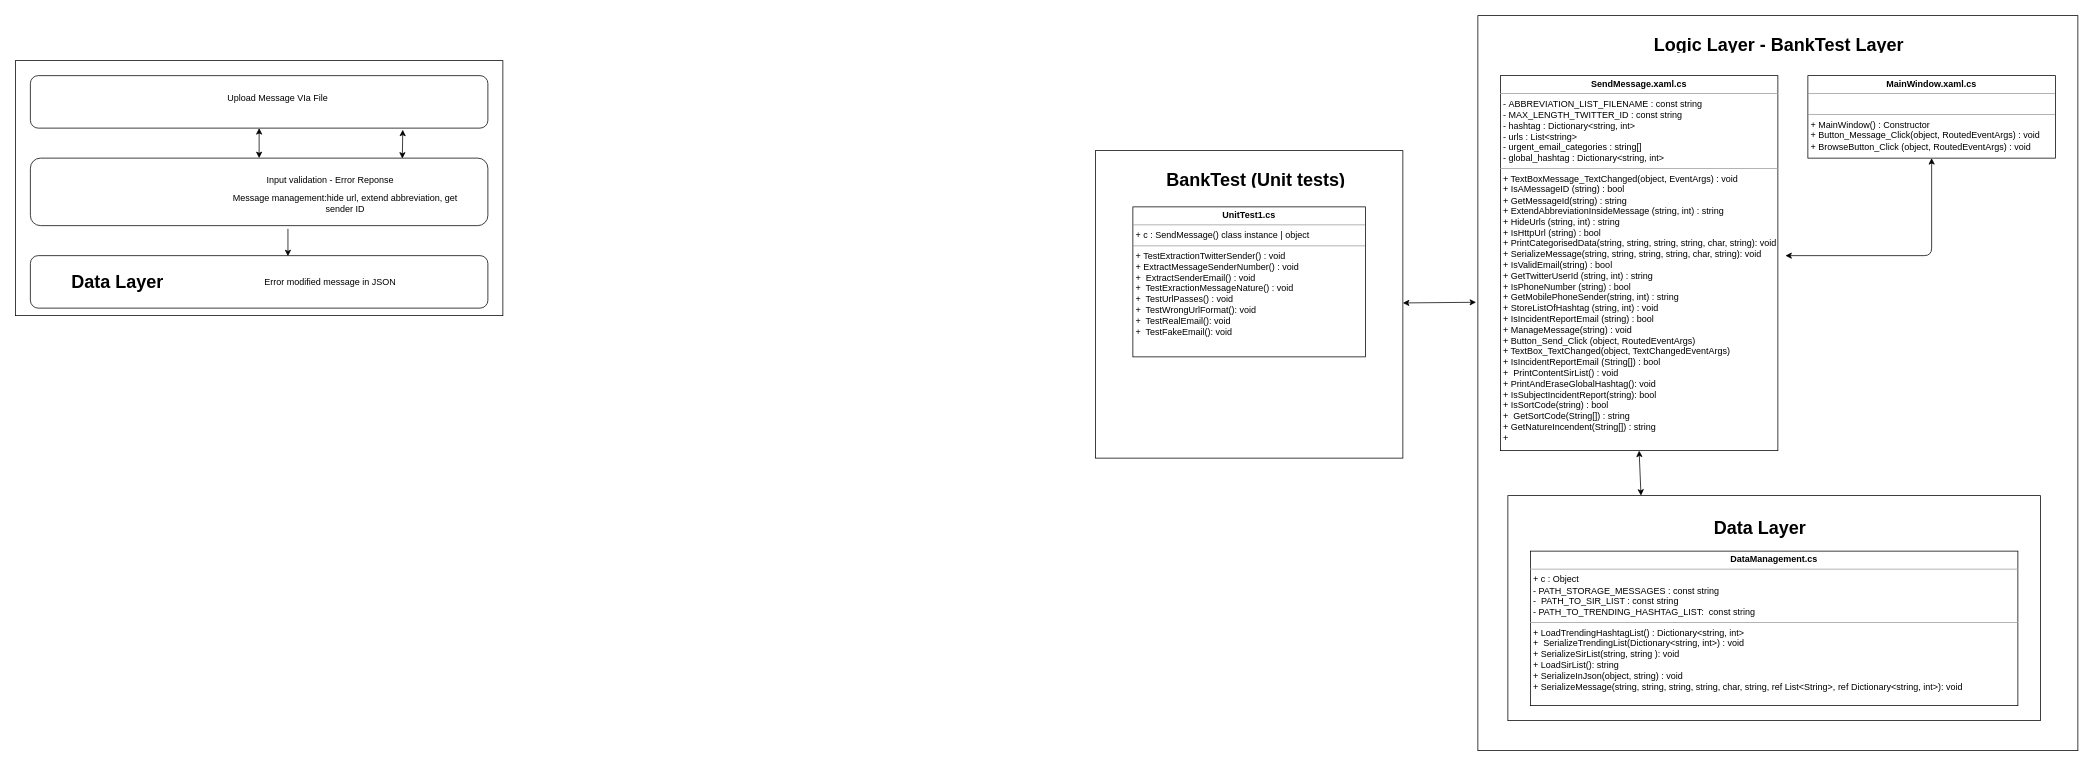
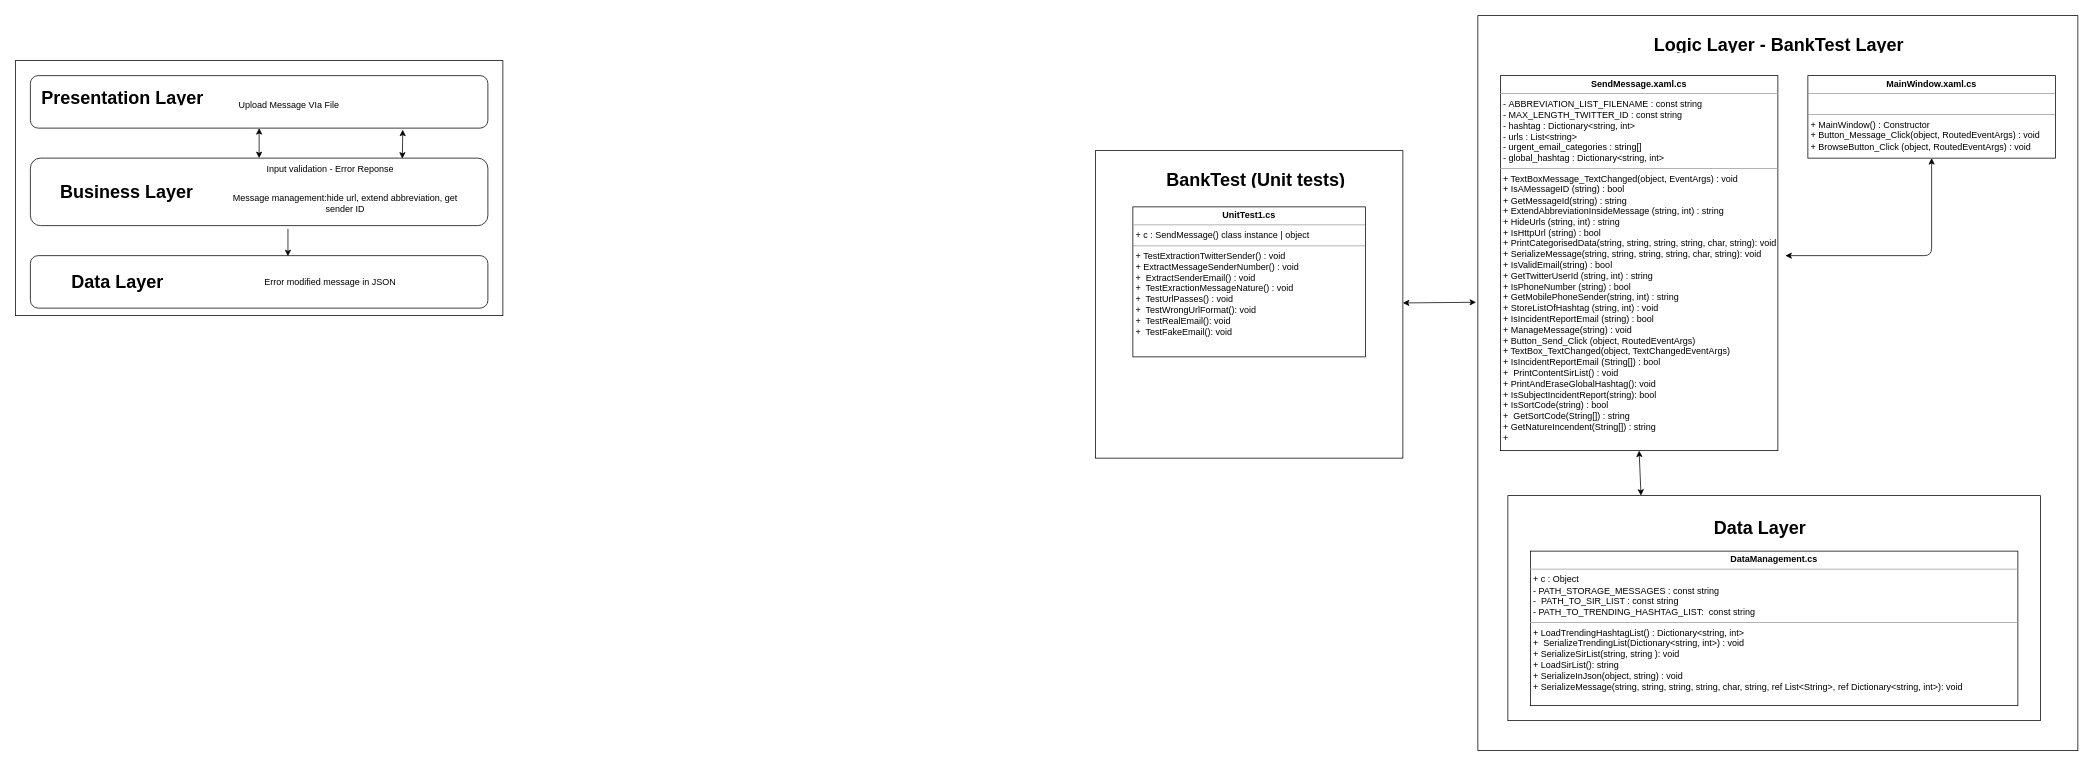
  <mxCell id="0" />
  <mxCell id="1" parent="0" />
  <mxCell id="2" value="" style="rounded=0;whiteSpace=wrap;html=1;" parent="1" vertex="1"><mxGeometry x="20" y="80" width="650" height="340" as="geometry" /></mxCell>
  <mxCell id="3" value="" style="rounded=1;whiteSpace=wrap;html=1;" parent="1" vertex="1"><mxGeometry x="40" y="100" width="610" height="70" as="geometry" /></mxCell>
  <mxCell id="4" value="" style="rounded=1;whiteSpace=wrap;html=1;" parent="1" vertex="1"><mxGeometry x="40" y="210" width="610" height="90" as="geometry" /></mxCell>
  <mxCell id="5" value="" style="rounded=1;whiteSpace=wrap;html=1;" parent="1" vertex="1"><mxGeometry x="40" y="340" width="610" height="70" as="geometry" /></mxCell>
+ <mxCell id="6" value="&lt;h1&gt;Presentation Layer&lt;/h1&gt;&lt;p&gt;&lt;br&gt;&lt;/p&gt;" style="text;html=1;strokeColor=none;fillColor=none;spacing=5;spacingTop=-20;whiteSpace=wrap;overflow=hidden;rounded=0;" parent="1" vertex="1"><mxGeometry x="50" y="110" width="240" height="30" as="geometry" /></mxCell>
+ <mxCell id="7" value="&lt;h1&gt;Business Layer&lt;/h1&gt;" style="text;html=1;strokeColor=none;fillColor=none;spacing=5;spacingTop=-20;whiteSpace=wrap;overflow=hidden;rounded=0;" parent="1" vertex="1"><mxGeometry x="75" y="235" width="190" height="40" as="geometry" /></mxCell>
  <mxCell id="8" value="&lt;h1&gt;Data Layer&lt;/h1&gt;" style="text;html=1;strokeColor=none;fillColor=none;spacing=5;spacingTop=-20;whiteSpace=wrap;overflow=hidden;rounded=0;" parent="1" vertex="1"><mxGeometry x="90" y="355" width="140" height="40" as="geometry" /></mxCell>
- <mxCell id="9" value="Upload Message VIa File" style="text;html=1;strokeColor=none;fillColor=none;align=center;verticalAlign=middle;whiteSpace=wrap;rounded=0;" parent="1" vertex="1"><mxGeometry x="290" y="120" width="160" height="20" as="geometry" /></mxCell>
- <mxCell id="10" value="Input validation - Error Reponse" style="text;html=1;strokeColor=none;fillColor=none;align=center;verticalAlign=middle;whiteSpace=wrap;rounded=0;" parent="1" vertex="1"><mxGeometry x="300" y="230" width="280" height="20" as="geometry" /></mxCell>
+ <mxCell id="9" value="Upload Message VIa File" style="text;html=1;strokeColor=none;fillColor=none;align=center;verticalAlign=middle;whiteSpace=wrap;rounded=0;" parent="1" vertex="1"><mxGeometry x="305" y="130" width="160" height="20" as="geometry" /></mxCell>
+ <mxCell id="10" value="Input validation - Error Reponse" style="text;html=1;strokeColor=none;fillColor=none;align=center;verticalAlign=middle;whiteSpace=wrap;rounded=0;" parent="1" vertex="1"><mxGeometry x="300" y="215" width="280" height="20" as="geometry" /></mxCell>
  <mxCell id="11" value="Error modified message in JSON" style="text;html=1;strokeColor=none;fillColor=none;align=center;verticalAlign=middle;whiteSpace=wrap;rounded=0;" parent="1" vertex="1"><mxGeometry x="310" y="365" width="260" height="20" as="geometry" /></mxCell>
  <mxCell id="12" value="Message management:hide url, extend abbreviation, get sender ID" style="text;html=1;strokeColor=none;fillColor=none;align=center;verticalAlign=middle;whiteSpace=wrap;rounded=0;" parent="1" vertex="1"><mxGeometry x="300" y="260" width="320" height="20" as="geometry" /></mxCell>
  <mxCell id="13" value="" style="endArrow=classic;startArrow=classic;html=1;exitX=0.5;exitY=0;exitDx=0;exitDy=0;entryX=0.5;entryY=1;entryDx=0;entryDy=0;" parent="1" source="4" target="3" edge="1"><mxGeometry width="50" height="50" relative="1" as="geometry"><mxPoint x="310" y="220" as="sourcePoint" /><mxPoint x="360" y="170" as="targetPoint" /></mxGeometry></mxCell>
  <mxCell id="14" value="" style="endArrow=classic;html=1;entryX=0.563;entryY=0.011;entryDx=0;entryDy=0;entryPerimeter=0;exitX=0.563;exitY=1.047;exitDx=0;exitDy=0;exitPerimeter=0;" parent="1" source="4" target="5" edge="1"><mxGeometry width="50" height="50" relative="1" as="geometry"><mxPoint x="400" y="340" as="sourcePoint" /><mxPoint x="450" y="290" as="targetPoint" /></mxGeometry></mxCell>
  <mxCell id="15" value="" style="endArrow=classic;startArrow=classic;html=1;exitX=0.813;exitY=0.007;exitDx=0;exitDy=0;exitPerimeter=0;entryX=0.814;entryY=1.031;entryDx=0;entryDy=0;entryPerimeter=0;" parent="1" source="4" target="3" edge="1"><mxGeometry width="50" height="50" relative="1" as="geometry"><mxPoint x="510" y="220" as="sourcePoint" /><mxPoint x="560" y="170" as="targetPoint" /></mxGeometry></mxCell>
  <mxCell id="16" value="" style="whiteSpace=wrap;html=1;aspect=fixed;" parent="1" vertex="1"><mxGeometry x="1460" y="200" width="410" height="410" as="geometry" /></mxCell>
  <mxCell id="17" value="&lt;p style=&quot;margin: 0px ; margin-top: 4px ; text-align: center&quot;&gt;&lt;b&gt;UnitTest1.cs&lt;/b&gt;&lt;/p&gt;&lt;hr size=&quot;1&quot;&gt;&lt;p style=&quot;margin: 0px ; margin-left: 4px&quot;&gt;+ c : SendMessage() class instance | object&lt;/p&gt;&lt;hr size=&quot;1&quot;&gt;&lt;p style=&quot;margin: 0px ; margin-left: 4px&quot;&gt;+&amp;nbsp;TestExtractionTwitterSender() : void&lt;/p&gt;&lt;p style=&quot;margin: 0px ; margin-left: 4px&quot;&gt;+&amp;nbsp;ExtractMessageSenderNumber() : void&lt;br&gt;&lt;/p&gt;&lt;p style=&quot;margin: 0px ; margin-left: 4px&quot;&gt;+&amp;nbsp; ExtractSenderEmail() : void&lt;br&gt;&lt;/p&gt;&lt;p style=&quot;margin: 0px ; margin-left: 4px&quot;&gt;+&amp;nbsp; TestExractionMessageNature()&amp;nbsp;: void&lt;br&gt;&lt;/p&gt;&lt;p style=&quot;margin: 0px ; margin-left: 4px&quot;&gt;+&amp;nbsp; TestUrlPasses() : void&lt;/p&gt;&lt;p style=&quot;margin: 0px ; margin-left: 4px&quot;&gt;+&amp;nbsp; TestWrongUrlFormat(): void&lt;br&gt;&lt;/p&gt;&lt;p style=&quot;margin: 0px ; margin-left: 4px&quot;&gt;+&amp;nbsp; TestRealEmail(): void&lt;br&gt;&lt;/p&gt;&lt;p style=&quot;margin: 0px ; margin-left: 4px&quot;&gt;+&amp;nbsp; TestFakeEmail(): void&lt;br&gt;&lt;/p&gt;" style="verticalAlign=top;align=left;overflow=fill;fontSize=12;fontFamily=Helvetica;html=1;" parent="1" vertex="1"><mxGeometry x="1510" y="275" width="310" height="200" as="geometry" /></mxCell>
  <mxCell id="18" value="" style="rounded=0;whiteSpace=wrap;html=1;" parent="1" vertex="1"><mxGeometry x="1970" y="20" width="800" height="980" as="geometry" /></mxCell>
  <mxCell id="19" value="&lt;p style=&quot;margin: 0px ; margin-top: 4px ; text-align: center&quot;&gt;&lt;b&gt;MainWindow.xaml.cs&lt;/b&gt;&lt;br&gt;&lt;/p&gt;&lt;hr size=&quot;1&quot;&gt;&lt;p style=&quot;margin: 0px ; margin-left: 4px&quot;&gt;&lt;br&gt;&lt;/p&gt;&lt;hr size=&quot;1&quot;&gt;&lt;p style=&quot;margin: 0px ; margin-left: 4px&quot;&gt;+&amp;nbsp;MainWindow() : Constructor&lt;/p&gt;&lt;p style=&quot;margin: 0px ; margin-left: 4px&quot;&gt;+ Button_Message_Click(object, RoutedEventArgs) : void&lt;/p&gt;&lt;p style=&quot;margin: 0px ; margin-left: 4px&quot;&gt;+ BrowseButton_Click (object, RoutedEventArgs) : void&lt;/p&gt;&lt;p style=&quot;margin: 0px ; margin-left: 4px&quot;&gt;&lt;br&gt;&lt;/p&gt;" style="verticalAlign=top;align=left;overflow=fill;fontSize=12;fontFamily=Helvetica;html=1;" parent="1" vertex="1"><mxGeometry x="2410" y="100" width="330" height="110" as="geometry" /></mxCell>
  <mxCell id="20" value="&lt;p style=&quot;margin: 0px ; margin-top: 4px ; text-align: center&quot;&gt;&lt;b&gt;SendMessage.xaml.cs&lt;/b&gt;&lt;/p&gt;&lt;hr size=&quot;1&quot;&gt;&lt;p style=&quot;margin: 0px ; margin-left: 4px&quot;&gt;-&amp;nbsp;ABBREVIATION_LIST_FILENAME : const string&lt;/p&gt;&lt;p style=&quot;margin: 0px ; margin-left: 4px&quot;&gt;-&amp;nbsp;MAX_LENGTH_TWITTER_ID : const string&lt;/p&gt;&lt;p style=&quot;margin: 0px ; margin-left: 4px&quot;&gt;&lt;span&gt;- hashtag :&amp;nbsp;Dictionary&amp;lt;string, int&amp;gt;&amp;nbsp;&lt;/span&gt;&lt;br&gt;&lt;/p&gt;&lt;p style=&quot;margin: 0px ; margin-left: 4px&quot;&gt;- urls :&amp;nbsp;List&amp;lt;string&amp;gt;&lt;/p&gt;&lt;p style=&quot;margin: 0px ; margin-left: 4px&quot;&gt;-&amp;nbsp;urgent_email_categories : string[]&lt;/p&gt;&lt;p style=&quot;margin: 0px ; margin-left: 4px&quot;&gt;- global_hashtag : Dictionary&amp;lt;string, int&amp;gt;&lt;/p&gt;&lt;hr size=&quot;1&quot;&gt;&lt;p style=&quot;margin: 0px ; margin-left: 4px&quot;&gt;+ TextBoxMessage_TextChanged(object, EventArgs) : void&lt;/p&gt;&lt;p style=&quot;margin: 0px ; margin-left: 4px&quot;&gt;+ IsAMessageID (string) : bool&lt;/p&gt;&lt;p style=&quot;margin: 0px ; margin-left: 4px&quot;&gt;+&amp;nbsp;GetMessageId(string) : string&lt;/p&gt;&lt;p style=&quot;margin: 0px ; margin-left: 4px&quot;&gt;+ ExtendAbbreviationInsideMessage (string, int) : string&lt;/p&gt;&lt;p style=&quot;margin: 0px ; margin-left: 4px&quot;&gt;+&amp;nbsp;HideUrls (string, int) : string&lt;/p&gt;&lt;p style=&quot;margin: 0px ; margin-left: 4px&quot;&gt;+&amp;nbsp;IsHttpUrl (string) : bool&lt;/p&gt;&lt;p style=&quot;margin: 0px ; margin-left: 4px&quot;&gt;+&amp;nbsp;PrintCategorisedData(string, string, string, string, char, string): void&lt;/p&gt;&lt;p style=&quot;margin: 0px ; margin-left: 4px&quot;&gt;+&amp;nbsp;SerializeMessage(string, string, string, string, char, string): void&lt;/p&gt;&lt;p style=&quot;margin: 0px ; margin-left: 4px&quot;&gt;+ IsValidEmail(string) : bool&lt;/p&gt;&lt;p style=&quot;margin: 0px ; margin-left: 4px&quot;&gt;+ GetTwitterUserId (string, int) : string&lt;/p&gt;&lt;p style=&quot;margin: 0px ; margin-left: 4px&quot;&gt;+ IsPhoneNumber (string) : bool&lt;/p&gt;&lt;p style=&quot;margin: 0px ; margin-left: 4px&quot;&gt;+ GetMobilePhoneSender(string, int) : string&lt;/p&gt;&lt;p style=&quot;margin: 0px ; margin-left: 4px&quot;&gt;+ StoreListOfHashtag (string, int) : void&lt;/p&gt;&lt;p style=&quot;margin: 0px ; margin-left: 4px&quot;&gt;+ IsIncidentReportEmail (string) : bool&lt;/p&gt;&lt;p style=&quot;margin: 0px ; margin-left: 4px&quot;&gt;+ ManageMessage(string) : void&lt;/p&gt;&lt;p style=&quot;margin: 0px ; margin-left: 4px&quot;&gt;+&amp;nbsp;Button_Send_Click (object, RoutedEventArgs)&lt;/p&gt;&lt;p style=&quot;margin: 0px ; margin-left: 4px&quot;&gt;+ TextBox_TextChanged(object, TextChangedEventArgs)&lt;/p&gt;&lt;p style=&quot;margin: 0px ; margin-left: 4px&quot;&gt;+&amp;nbsp;IsIncidentReportEmail (String[]) : bool&lt;/p&gt;&lt;p style=&quot;margin: 0px ; margin-left: 4px&quot;&gt;+&amp;nbsp; PrintContentSirList() : void&lt;/p&gt;&lt;p style=&quot;margin: 0px ; margin-left: 4px&quot;&gt;+&amp;nbsp;PrintAndEraseGlobalHashtag(): void&lt;/p&gt;&lt;p style=&quot;margin: 0px ; margin-left: 4px&quot;&gt;+&amp;nbsp;IsSubjectIncidentReport(string): bool&lt;/p&gt;&lt;p style=&quot;margin: 0px ; margin-left: 4px&quot;&gt;+&amp;nbsp;IsSortCode(string) : bool&lt;/p&gt;&lt;p style=&quot;margin: 0px ; margin-left: 4px&quot;&gt;+&amp;nbsp;&amp;nbsp;GetSortCode(String[]) : string&lt;/p&gt;&lt;p style=&quot;margin: 0px ; margin-left: 4px&quot;&gt;+&amp;nbsp;GetNatureIncendent(String[]) : string&lt;/p&gt;&lt;p style=&quot;margin: 0px ; margin-left: 4px&quot;&gt;+&amp;nbsp;&lt;/p&gt;&lt;p style=&quot;margin: 0px ; margin-left: 4px&quot;&gt;&lt;br&gt;&lt;/p&gt;" style="verticalAlign=top;align=left;overflow=fill;fontSize=12;fontFamily=Helvetica;html=1;" parent="1" vertex="1"><mxGeometry x="2000" y="100" width="370" height="500" as="geometry" /></mxCell>
  <mxCell id="21" value="&lt;h1&gt;BankTest (Unit tests)&lt;br&gt;&lt;/h1&gt;" style="text;html=1;strokeColor=none;fillColor=none;spacing=5;spacingTop=-20;whiteSpace=wrap;overflow=hidden;rounded=0;" parent="1" vertex="1"><mxGeometry x="1550" y="220" width="280" height="30" as="geometry" /></mxCell>
  <mxCell id="22" value="&lt;h1&gt;Logic Layer - BankTest Layer&amp;nbsp;&amp;nbsp;&lt;br&gt;&lt;/h1&gt;" style="text;html=1;strokeColor=none;fillColor=none;spacing=5;spacingTop=-20;whiteSpace=wrap;overflow=hidden;rounded=0;" parent="1" vertex="1"><mxGeometry x="2200" y="40" width="430" height="30" as="geometry" /></mxCell>
  <mxCell id="23" value="" style="rounded=0;whiteSpace=wrap;html=1;" vertex="1" parent="1"><mxGeometry x="2010" y="660" width="710" height="300" as="geometry" /></mxCell>
  <mxCell id="24" value="&lt;h1&gt;Data Layer&lt;/h1&gt;" style="text;html=1;strokeColor=none;fillColor=none;spacing=5;spacingTop=-20;whiteSpace=wrap;overflow=hidden;rounded=0;" vertex="1" parent="1"><mxGeometry x="2280" y="684" width="190" height="40" as="geometry" /></mxCell>
  <mxCell id="25" value="&lt;p style=&quot;margin: 0px ; margin-top: 4px ; text-align: center&quot;&gt;&lt;b&gt;DataManagement.cs&lt;/b&gt;&lt;/p&gt;&lt;hr size=&quot;1&quot;&gt;&lt;p style=&quot;margin: 0px ; margin-left: 4px&quot;&gt;+ c : Object&lt;/p&gt;&lt;p style=&quot;margin: 0px 0px 0px 4px&quot;&gt;-&amp;nbsp;PATH_STORAGE_MESSAGES : const string&lt;/p&gt;&lt;p style=&quot;margin: 0px ; margin-left: 4px&quot;&gt;&lt;span&gt;-&amp;nbsp; PATH_TO_SIR_LIST : const string&lt;/span&gt;&lt;br&gt;&lt;/p&gt;&lt;p style=&quot;margin: 0px ; margin-left: 4px&quot;&gt;- PATH_TO_TRENDING_HASHTAG_LIST:&amp;nbsp; const string&lt;/p&gt;&lt;hr size=&quot;1&quot;&gt;&lt;p style=&quot;margin: 0px ; margin-left: 4px&quot;&gt;+ LoadTrendingHashtagList() :&amp;nbsp;Dictionary&amp;lt;string, int&amp;gt;&lt;/p&gt;&lt;p style=&quot;margin: 0px ; margin-left: 4px&quot;&gt;+ &amp;nbsp;SerializeTrendingList(Dictionary&amp;lt;string, int&amp;gt;) : void&lt;br&gt;&lt;/p&gt;&lt;p style=&quot;margin: 0px ; margin-left: 4px&quot;&gt;&lt;/p&gt;&lt;p style=&quot;margin: 0px ; margin-left: 4px&quot;&gt;&lt;span&gt;+ SerializeSirList(string, string ): void&lt;/span&gt;&lt;br&gt;&lt;/p&gt;&lt;p style=&quot;margin: 0px ; margin-left: 4px&quot;&gt;&lt;span&gt;+ LoadSirList(): string&lt;/span&gt;&lt;/p&gt;&lt;p style=&quot;margin: 0px ; margin-left: 4px&quot;&gt;&lt;span&gt;+ SerializeInJson(object, string) : void&lt;/span&gt;&lt;/p&gt;&lt;p style=&quot;margin: 0px ; margin-left: 4px&quot;&gt;&lt;span&gt;+ SerializeMessage(string, string, string, string, char, string, ref List&amp;lt;String&amp;gt;, ref Dictionary&amp;lt;string, int&amp;gt;&lt;/span&gt;&lt;span&gt;): void&lt;/span&gt;&lt;/p&gt;" style="verticalAlign=top;align=left;overflow=fill;fontSize=12;fontFamily=Helvetica;html=1;" vertex="1" parent="1"><mxGeometry x="2040" y="734" width="650" height="206" as="geometry" /></mxCell>
  <mxCell id="26" value="" style="endArrow=classic;startArrow=classic;html=1;" edge="1" parent="1"><mxGeometry width="50" height="50" relative="1" as="geometry"><mxPoint x="2380" y="340" as="sourcePoint" /><mxPoint x="2575" y="210" as="targetPoint" /><Array as="points"><mxPoint x="2575" y="340" /></Array></mxGeometry></mxCell>
  <mxCell id="27" value="" style="endArrow=classic;startArrow=classic;html=1;entryX=0.5;entryY=1;entryDx=0;entryDy=0;exitX=0.25;exitY=0;exitDx=0;exitDy=0;" edge="1" parent="1" source="23" target="20"><mxGeometry width="50" height="50" relative="1" as="geometry"><mxPoint x="2210" y="650" as="sourcePoint" /><mxPoint x="2260" y="600" as="targetPoint" /></mxGeometry></mxCell>
  <mxCell id="28" value="" style="endArrow=classic;startArrow=classic;html=1;exitX=-0.003;exitY=0.39;exitDx=0;exitDy=0;exitPerimeter=0;" edge="1" parent="1" source="18" target="16"><mxGeometry width="50" height="50" relative="1" as="geometry"><mxPoint x="1960" y="400" as="sourcePoint" /><mxPoint x="1929.289" y="350" as="targetPoint" /></mxGeometry></mxCell>
